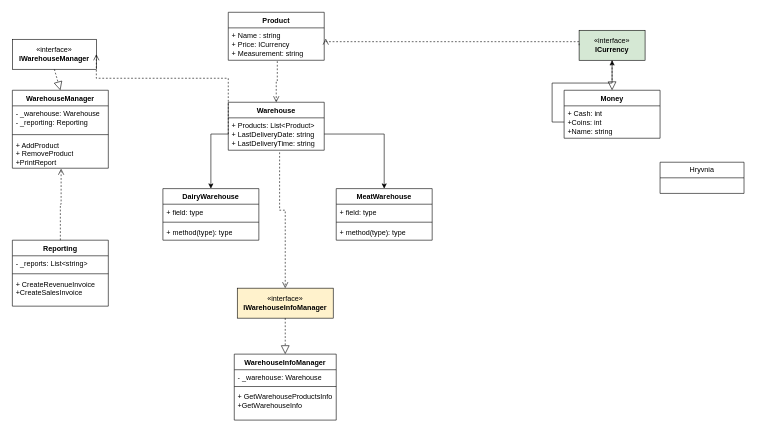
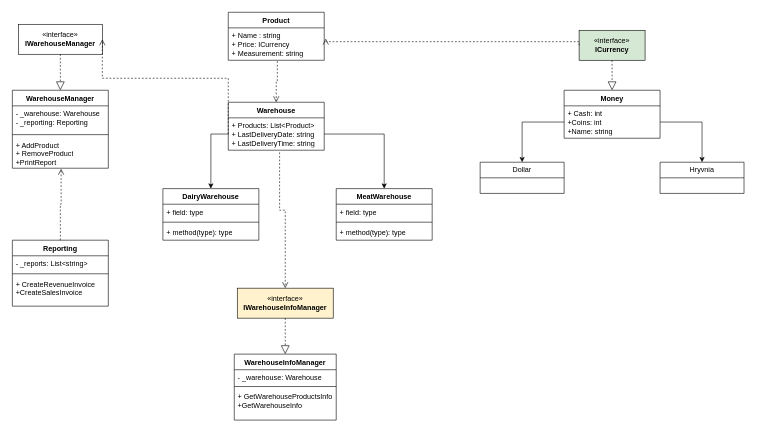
  <mxCell id="0" />
  <mxCell id="1" parent="0" />
  <mxCell id="2" value="«interface»&lt;br&gt;&lt;b&gt;ICurrency&lt;br&gt;&lt;/b&gt;" style="html=1;whiteSpace=wrap;fillColor=#d5e8d4;" vertex="1" parent="1"><mxGeometry x="965" y="50" width="110" height="50" as="geometry" /></mxCell>
  <mxCell id="3" value="Money" style="swimlane;fontStyle=1;align=center;verticalAlign=top;childLayout=stackLayout;horizontal=1;startSize=26;horizontalStack=0;resizeParent=1;resizeParentMax=0;resizeLast=0;collapsible=1;marginBottom=0;whiteSpace=wrap;html=1;" vertex="1" parent="1"><mxGeometry x="940" width="160" height="80" as="geometry" y="150" /></mxCell>
  <mxCell id="4" value="+ Cash: int&lt;br&gt;+Coins: int&lt;br&gt;+Name: string" style="text;strokeColor=none;fillColor=none;align=left;verticalAlign=top;spacingLeft=4;spacingRight=4;overflow=hidden;rotatable=0;points=[[0,0.5],[1,0.5]];portConstraint=eastwest;whiteSpace=wrap;html=1;" vertex="1" parent="3"><mxGeometry y="26" width="160" height="54" as="geometry" /></mxCell>
+ <mxCell id="5" value="Dollar" style="swimlane;fontStyle=0;childLayout=stackLayout;horizontal=1;startSize=26;fillColor=none;horizontalStack=0;resizeParent=1;resizeParentMax=0;resizeLast=0;collapsible=1;marginBottom=0;whiteSpace=wrap;html=1;" vertex="1" parent="1"><mxGeometry x="800" y="270" width="140" height="52" as="geometry" /></mxCell>
+ <mxCell id="6" style="edgeStyle=orthogonalEdgeStyle;rounded=0;orthogonalLoop=1;jettySize=auto;html=1;entryX=0.5;entryY=0;entryDx=0;entryDy=0;" edge="1" parent="1" source="4" target="5"><mxGeometry relative="1" as="geometry" /></mxCell>
  <mxCell id="7" value="Hryvnia" style="swimlane;fontStyle=0;childLayout=stackLayout;horizontal=1;startSize=26;fillColor=none;horizontalStack=0;resizeParent=1;resizeParentMax=0;resizeLast=0;collapsible=1;marginBottom=0;whiteSpace=wrap;html=1;" vertex="1" parent="1"><mxGeometry x="1100" y="270" width="140" height="52" as="geometry" /></mxCell>
- <mxCell id="8" style="edgeStyle=orthogonalEdgeStyle;rounded=0;orthogonalLoop=1;jettySize=auto;html=1;" edge="1" parent="1" source="4" target="2"><mxGeometry relative="1" as="geometry" /></mxCell>
- <mxCell id="9" value="«interface»&lt;br&gt;&lt;b&gt;IWarehouseManager&lt;br&gt;&lt;/b&gt;" style="html=1;whiteSpace=wrap;" vertex="1" parent="1"><mxGeometry x="20" y="65" width="140" height="50" as="geometry" /></mxCell>
+ <mxCell id="8" style="edgeStyle=orthogonalEdgeStyle;rounded=0;orthogonalLoop=1;jettySize=auto;html=1;entryX=0.5;entryY=0;entryDx=0;entryDy=0;" edge="1" parent="1" source="4" target="7"><mxGeometry relative="1" as="geometry" /></mxCell>
+ <mxCell id="9" value="«interface»&lt;br&gt;&lt;b&gt;IWarehouseManager&lt;br&gt;&lt;/b&gt;" style="html=1;whiteSpace=wrap;" vertex="1" parent="1"><mxGeometry x="30" y="40" width="140" height="50" as="geometry" /></mxCell>
  <mxCell id="10" value="«interface»&lt;br&gt;&lt;b&gt;IWarehouseInfoManager&lt;br&gt;&lt;/b&gt;" style="html=1;whiteSpace=wrap;fillColor=#fff2cc;" vertex="1" parent="1"><mxGeometry x="395" y="480" width="160" height="50" as="geometry" /></mxCell>
  <mxCell id="11" value="WarehouseManager" style="swimlane;fontStyle=1;align=center;verticalAlign=top;childLayout=stackLayout;horizontal=1;startSize=26;horizontalStack=0;resizeParent=1;resizeParentMax=0;resizeLast=0;collapsible=1;marginBottom=0;whiteSpace=wrap;html=1;" vertex="1" parent="1"><mxGeometry x="20" width="160" height="130" as="geometry" y="150" /></mxCell>
  <mxCell id="12" value="- _warehouse: Warehouse&lt;br style=&quot;border-color: var(--border-color);&quot;&gt;- _reporting: Reporting" style="text;strokeColor=none;fillColor=none;align=left;verticalAlign=top;spacingLeft=4;spacingRight=4;overflow=hidden;rotatable=0;points=[[0,0.5],[1,0.5]];portConstraint=eastwest;whiteSpace=wrap;html=1;" vertex="1" parent="11"><mxGeometry y="26" width="160" height="44" as="geometry" /></mxCell>
  <mxCell id="13" value="" style="line;strokeWidth=1;fillColor=none;align=left;verticalAlign=middle;spacingTop=-1;spacingLeft=3;spacingRight=3;rotatable=0;labelPosition=right;points=[];portConstraint=eastwest;strokeColor=inherit;" vertex="1" parent="11"><mxGeometry y="70" width="160" height="8" as="geometry" /></mxCell>
  <mxCell id="14" value="+ AddProduct&lt;br&gt;+ RemoveProduct&lt;br&gt;+PrintReport" style="text;strokeColor=none;fillColor=none;align=left;verticalAlign=top;spacingLeft=4;spacingRight=4;overflow=hidden;rotatable=0;points=[[0,0.5],[1,0.5]];portConstraint=eastwest;whiteSpace=wrap;html=1;" vertex="1" parent="11"><mxGeometry y="78" width="160" height="52" as="geometry" /></mxCell>
  <mxCell id="15" value="WarehouseInfoManager" style="swimlane;fontStyle=1;align=center;verticalAlign=top;childLayout=stackLayout;horizontal=1;startSize=26;horizontalStack=0;resizeParent=1;resizeParentMax=0;resizeLast=0;collapsible=1;marginBottom=0;whiteSpace=wrap;html=1;" vertex="1" parent="1"><mxGeometry x="390" y="590" width="170" height="110" as="geometry" /></mxCell>
  <mxCell id="16" value="- _warehouse: Warehouse" style="text;strokeColor=none;fillColor=none;align=left;verticalAlign=top;spacingLeft=4;spacingRight=4;overflow=hidden;rotatable=0;points=[[0,0.5],[1,0.5]];portConstraint=eastwest;whiteSpace=wrap;html=1;" vertex="1" parent="15"><mxGeometry y="26" width="170" height="24" as="geometry" /></mxCell>
  <mxCell id="17" value="" style="line;strokeWidth=1;fillColor=none;align=left;verticalAlign=middle;spacingTop=-1;spacingLeft=3;spacingRight=3;rotatable=0;labelPosition=right;points=[];portConstraint=eastwest;strokeColor=inherit;" vertex="1" parent="15"><mxGeometry y="50" width="170" height="8" as="geometry" /></mxCell>
  <mxCell id="18" value="+&amp;nbsp;GetWarehouseProductsInfo&lt;br&gt;+GetWarehouseInfo" style="text;strokeColor=none;fillColor=none;align=left;verticalAlign=top;spacingLeft=4;spacingRight=4;overflow=hidden;rotatable=0;points=[[0,0.5],[1,0.5]];portConstraint=eastwest;whiteSpace=wrap;html=1;" vertex="1" parent="15"><mxGeometry y="58" width="170" height="52" as="geometry" /></mxCell>
  <mxCell id="19" value="Reporting" style="swimlane;fontStyle=1;align=center;verticalAlign=top;childLayout=stackLayout;horizontal=1;startSize=26;horizontalStack=0;resizeParent=1;resizeParentMax=0;resizeLast=0;collapsible=1;marginBottom=0;whiteSpace=wrap;html=1;" vertex="1" parent="1"><mxGeometry x="20" y="400" width="160" height="110" as="geometry" /></mxCell>
  <mxCell id="20" value="- _reports: List&amp;lt;string&amp;gt;" style="text;strokeColor=none;fillColor=none;align=left;verticalAlign=top;spacingLeft=4;spacingRight=4;overflow=hidden;rotatable=0;points=[[0,0.5],[1,0.5]];portConstraint=eastwest;whiteSpace=wrap;html=1;" vertex="1" parent="19"><mxGeometry y="26" width="160" height="26" as="geometry" /></mxCell>
  <mxCell id="21" value="" style="line;strokeWidth=1;fillColor=none;align=left;verticalAlign=middle;spacingTop=-1;spacingLeft=3;spacingRight=3;rotatable=0;labelPosition=right;points=[];portConstraint=eastwest;strokeColor=inherit;" vertex="1" parent="19"><mxGeometry y="52" width="160" height="8" as="geometry" /></mxCell>
  <mxCell id="22" value="+&amp;nbsp;CreateRevenueInvoice&lt;br&gt;+CreateSalesInvoice" style="text;strokeColor=none;fillColor=none;align=left;verticalAlign=top;spacingLeft=4;spacingRight=4;overflow=hidden;rotatable=0;points=[[0,0.5],[1,0.5]];portConstraint=eastwest;whiteSpace=wrap;html=1;" vertex="1" parent="19"><mxGeometry y="60" width="160" height="50" as="geometry" /></mxCell>
  <mxCell id="23" value="" style="endArrow=block;dashed=1;endFill=0;endSize=12;html=1;rounded=0;entryX=0.5;entryY=0;entryDx=0;entryDy=0;exitX=0.5;exitY=1;exitDx=0;exitDy=0;" edge="1" parent="1" source="9" target="11"><mxGeometry width="160" relative="1" as="geometry"><mxPoint x="-17" y="110" as="sourcePoint" /><mxPoint x="143" y="110" as="targetPoint" /></mxGeometry></mxCell>
  <mxCell id="24" value="" style="endArrow=block;dashed=1;endFill=0;endSize=12;html=1;rounded=0;entryX=0.5;entryY=0;entryDx=0;entryDy=0;exitX=0.5;exitY=1;exitDx=0;exitDy=0;" edge="1" parent="1" source="10" target="15"><mxGeometry width="160" relative="1" as="geometry"><mxPoint x="405" y="550" as="sourcePoint" /><mxPoint x="252" y="600" as="targetPoint" /></mxGeometry></mxCell>
  <mxCell id="25" value="" style="endArrow=block;dashed=1;endFill=0;endSize=12;html=1;rounded=0;entryX=0.5;entryY=0;entryDx=0;entryDy=0;exitX=0.5;exitY=1;exitDx=0;exitDy=0;" edge="1" parent="1" source="2" target="3"><mxGeometry width="160" relative="1" as="geometry"><mxPoint x="1397" y="100" as="sourcePoint" /><mxPoint x="1397" y="160" as="targetPoint" /><Array as="points" /></mxGeometry></mxCell>
  <mxCell id="26" value="" style="html=1;verticalAlign=bottom;endArrow=open;dashed=1;endSize=8;edgeStyle=elbowEdgeStyle;elbow=vertical;curved=0;rounded=0;exitX=0.5;exitY=0;exitDx=0;exitDy=0;entryX=0.508;entryY=1.016;entryDx=0;entryDy=0;entryPerimeter=0;" edge="1" parent="1" source="19" target="14"><mxGeometry relative="1" as="geometry"><mxPoint x="170" y="330" as="sourcePoint" /><mxPoint x="-75" y="350" as="targetPoint" /></mxGeometry></mxCell>
  <mxCell id="27" value="Product" style="swimlane;fontStyle=1;align=center;verticalAlign=top;childLayout=stackLayout;horizontal=1;startSize=26;horizontalStack=0;resizeParent=1;resizeParentMax=0;resizeLast=0;collapsible=1;marginBottom=0;whiteSpace=wrap;html=1;" vertex="1" parent="1"><mxGeometry x="380" y="20" width="160" height="80" as="geometry" /></mxCell>
  <mxCell id="28" value="+&amp;nbsp;Name : string&lt;br&gt;+ Price: ICurrency&lt;br&gt;+&amp;nbsp;Measurement: string&lt;br&gt;" style="text;strokeColor=none;fillColor=none;align=left;verticalAlign=top;spacingLeft=4;spacingRight=4;overflow=hidden;rotatable=0;points=[[0,0.5],[1,0.5]];portConstraint=eastwest;whiteSpace=wrap;html=1;" vertex="1" parent="27"><mxGeometry y="26" width="160" height="54" as="geometry" /></mxCell>
  <mxCell id="29" value="DairyWarehouse" style="swimlane;fontStyle=1;align=center;verticalAlign=top;childLayout=stackLayout;horizontal=1;startSize=26;horizontalStack=0;resizeParent=1;resizeParentMax=0;resizeLast=0;collapsible=1;marginBottom=0;whiteSpace=wrap;html=1;" vertex="1" parent="1"><mxGeometry x="271" y="314" width="160" height="86" as="geometry" /></mxCell>
  <mxCell id="30" value="+ field: type" style="text;strokeColor=none;fillColor=none;align=left;verticalAlign=top;spacingLeft=4;spacingRight=4;overflow=hidden;rotatable=0;points=[[0,0.5],[1,0.5]];portConstraint=eastwest;whiteSpace=wrap;html=1;" vertex="1" parent="29"><mxGeometry y="26" width="160" height="26" as="geometry" /></mxCell>
  <mxCell id="31" value="" style="line;strokeWidth=1;fillColor=none;align=left;verticalAlign=middle;spacingTop=-1;spacingLeft=3;spacingRight=3;rotatable=0;labelPosition=right;points=[];portConstraint=eastwest;strokeColor=inherit;" vertex="1" parent="29"><mxGeometry y="52" width="160" height="8" as="geometry" /></mxCell>
  <mxCell id="32" value="+ method(type): type" style="text;strokeColor=none;fillColor=none;align=left;verticalAlign=top;spacingLeft=4;spacingRight=4;overflow=hidden;rotatable=0;points=[[0,0.5],[1,0.5]];portConstraint=eastwest;whiteSpace=wrap;html=1;" vertex="1" parent="29"><mxGeometry y="60" width="160" height="26" as="geometry" /></mxCell>
  <mxCell id="33" style="edgeStyle=orthogonalEdgeStyle;rounded=0;orthogonalLoop=1;jettySize=auto;html=1;exitX=0;exitY=0.5;exitDx=0;exitDy=0;" edge="1" parent="1" source="35" target="29"><mxGeometry relative="1" as="geometry" /></mxCell>
  <mxCell id="34" value="Warehouse" style="swimlane;fontStyle=1;align=center;verticalAlign=top;childLayout=stackLayout;horizontal=1;startSize=26;horizontalStack=0;resizeParent=1;resizeParentMax=0;resizeLast=0;collapsible=1;marginBottom=0;whiteSpace=wrap;html=1;" vertex="1" parent="1"><mxGeometry x="380" y="170" width="160" height="80" as="geometry" /></mxCell>
  <mxCell id="35" value="+ Products: List&amp;lt;Product&amp;gt;&lt;br&gt;+&amp;nbsp;LastDeliveryDate: string&lt;br&gt;+&amp;nbsp;LastDeliveryTime: string" style="text;strokeColor=none;fillColor=none;align=left;verticalAlign=top;spacingLeft=4;spacingRight=4;overflow=hidden;rotatable=0;points=[[0,0.5],[1,0.5]];portConstraint=eastwest;whiteSpace=wrap;html=1;" vertex="1" parent="34"><mxGeometry y="26" width="160" height="54" as="geometry" /></mxCell>
  <mxCell id="36" value="MeatWarehouse" style="swimlane;fontStyle=1;align=center;verticalAlign=top;childLayout=stackLayout;horizontal=1;startSize=26;horizontalStack=0;resizeParent=1;resizeParentMax=0;resizeLast=0;collapsible=1;marginBottom=0;whiteSpace=wrap;html=1;" vertex="1" parent="1"><mxGeometry x="560" y="314" width="160" height="86" as="geometry" /></mxCell>
  <mxCell id="37" value="+ field: type" style="text;strokeColor=none;fillColor=none;align=left;verticalAlign=top;spacingLeft=4;spacingRight=4;overflow=hidden;rotatable=0;points=[[0,0.5],[1,0.5]];portConstraint=eastwest;whiteSpace=wrap;html=1;" vertex="1" parent="36"><mxGeometry y="26" width="160" height="26" as="geometry" /></mxCell>
  <mxCell id="38" value="" style="line;strokeWidth=1;fillColor=none;align=left;verticalAlign=middle;spacingTop=-1;spacingLeft=3;spacingRight=3;rotatable=0;labelPosition=right;points=[];portConstraint=eastwest;strokeColor=inherit;" vertex="1" parent="36"><mxGeometry y="52" width="160" height="8" as="geometry" /></mxCell>
  <mxCell id="39" value="+ method(type): type" style="text;strokeColor=none;fillColor=none;align=left;verticalAlign=top;spacingLeft=4;spacingRight=4;overflow=hidden;rotatable=0;points=[[0,0.5],[1,0.5]];portConstraint=eastwest;whiteSpace=wrap;html=1;" vertex="1" parent="36"><mxGeometry y="60" width="160" height="26" as="geometry" /></mxCell>
  <mxCell id="40" style="edgeStyle=orthogonalEdgeStyle;rounded=0;orthogonalLoop=1;jettySize=auto;html=1;exitX=1;exitY=0.5;exitDx=0;exitDy=0;" edge="1" parent="1" source="35" target="36"><mxGeometry relative="1" as="geometry" /></mxCell>
  <mxCell id="41" value="" style="html=1;verticalAlign=bottom;endArrow=open;dashed=1;endSize=8;edgeStyle=elbowEdgeStyle;elbow=vertical;curved=0;rounded=0;exitX=0.511;exitY=1.029;exitDx=0;exitDy=0;entryX=0.5;entryY=0;entryDx=0;entryDy=0;exitPerimeter=0;" edge="1" parent="1" source="28" target="34"><mxGeometry relative="1" as="geometry"><mxPoint x="269" y="170" as="sourcePoint" /><mxPoint x="270" y="51" as="targetPoint" /></mxGeometry></mxCell>
  <mxCell id="42" value="" style="html=1;verticalAlign=bottom;endArrow=open;dashed=1;endSize=8;edgeStyle=elbowEdgeStyle;elbow=vertical;curved=0;rounded=0;exitX=0;exitY=0.5;exitDx=0;exitDy=0;entryX=1;entryY=0.5;entryDx=0;entryDy=0;" edge="1" parent="1" source="35" target="9"><mxGeometry relative="1" as="geometry"><mxPoint x="280" as="sourcePoint" y="150" /><mxPoint x="281" y="31" as="targetPoint" /><Array as="points"><mxPoint x="200" y="130" /><mxPoint x="350" y="150" /><mxPoint x="280" y="80" /></Array></mxGeometry></mxCell>
  <mxCell id="43" value="" style="html=1;verticalAlign=bottom;endArrow=open;dashed=1;endSize=8;edgeStyle=elbowEdgeStyle;elbow=vertical;curved=0;rounded=0;entryX=1.016;entryY=0.331;entryDx=0;entryDy=0;entryPerimeter=0;exitX=0;exitY=0.5;exitDx=0;exitDy=0;" edge="1" parent="1" source="2" target="28"><mxGeometry relative="1" as="geometry"><mxPoint x="960" y="80" as="sourcePoint" /><mxPoint x="470" y="180" as="targetPoint" /></mxGeometry></mxCell>
  <mxCell id="44" value="" style="html=1;verticalAlign=bottom;endArrow=open;dashed=1;endSize=8;edgeStyle=elbowEdgeStyle;elbow=vertical;curved=0;rounded=0;exitX=0.535;exitY=1.066;exitDx=0;exitDy=0;entryX=0.5;entryY=0;entryDx=0;entryDy=0;exitPerimeter=0;" edge="1" parent="1" source="35" target="10"><mxGeometry relative="1" as="geometry"><mxPoint x="420" y="534" as="sourcePoint" /><mxPoint x="210" y="376" as="targetPoint" /><Array as="points"><mxPoint x="450" y="350" /><mxPoint x="390" y="461" /><mxPoint x="320" y="391" /></Array></mxGeometry></mxCell>
